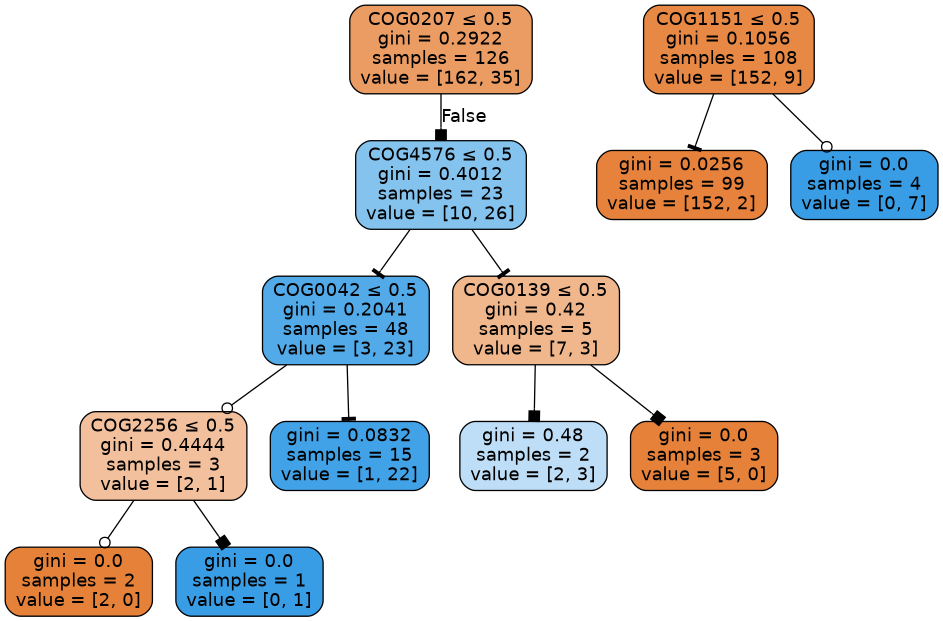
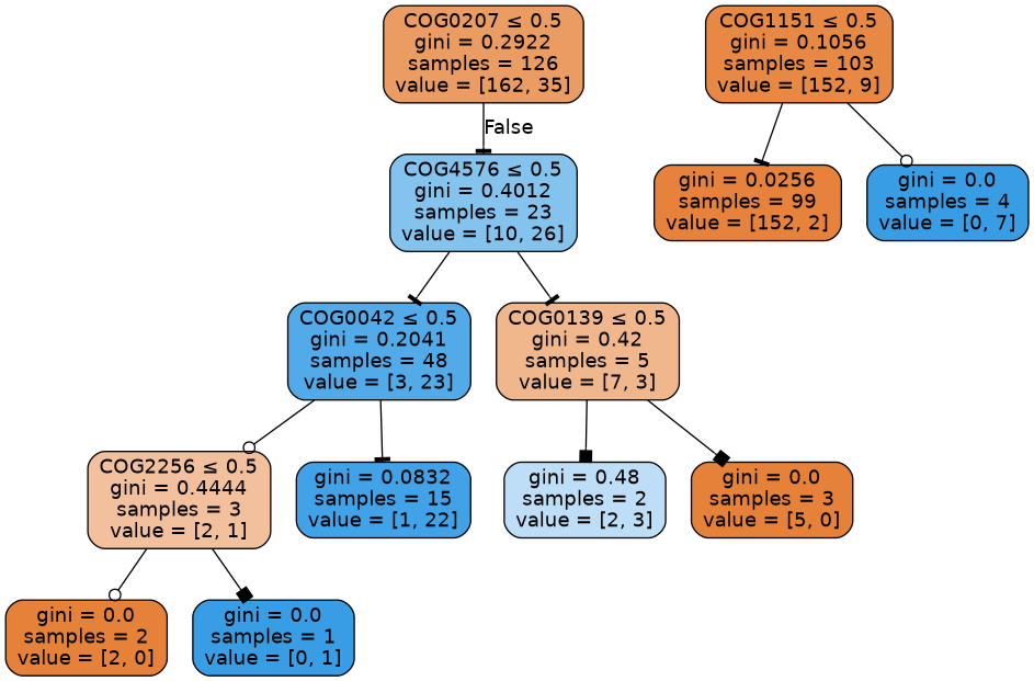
  digraph {
    node [color=black fillcolor="#399de5ff" fontname=helvetica shape=box style="filled, rounded"]
    edge [arrowhead=box fontname=helvetica]
    n1 [fillcolor="#e58139c8" label=<COG0207 &le; 0.5<br/>gini = 0.2922<br/>samples = 126<br/>value = [162, 35]>]
    n2 [fillcolor="#399de59d" label=<COG4576 &le; 0.5<br/>gini = 0.4012<br/>samples = 23<br/>value = [10, 26]>]
-   n3 [fillcolor="#e58139f0" label=<COG1151 &le; 0.5<br/>gini = 0.1056<br/>samples = 108<br/>value = [152, 9]>]
+   n3 [fillcolor="#e58139f0" label=<COG1151 &le; 0.5<br/>gini = 0.1056<br/>samples = 103<br/>value = [152, 9]>]
    n4 [fillcolor="#e58139fc" label=<gini = 0.0256<br/>samples = 99<br/>value = [152, 2]>]
    n5 [label=<gini = 0.0<br/>samples = 4<br/>value = [0, 7]>]
    n6 [fillcolor="#399de5de" label=<COG0042 &le; 0.5<br/>gini = 0.2041<br/>samples = 48<br/>value = [3, 23]>]
    n7 [fillcolor="#e5813992" label=<COG0139 &le; 0.5<br/>gini = 0.42<br/>samples = 5<br/>value = [7, 3]>]
    n8 [fillcolor="#e581397f" label=<COG2256 &le; 0.5<br/>gini = 0.4444<br/>samples = 3<br/>value = [2, 1]>]
    n9 [fillcolor="#399de5f3" label=<gini = 0.0832<br/>samples = 15<br/>value = [1, 22]>]
    n10 [fillcolor="#399de555" label=<gini = 0.48<br/>samples = 2<br/>value = [2, 3]>]
    n11 [fillcolor="#e58139ff" label=<gini = 0.0<br/>samples = 3<br/>value = [5, 0]>]
    n12 [fillcolor="#e58139ff" label=<gini = 0.0<br/>samples = 2<br/>value = [2, 0]>]
    n13 [label=<gini = 0.0<br/>samples = 1<br/>value = [0, 1]>]
-   n1 -> n2 [headlabel=False labelangle=-45 labeldistance=2.5]
+   n1 -> n2 [arrowhead=tee headlabel=False labelangle=-45 labeldistance=2.5]
    n2 -> n6 [arrowhead=tee]
    n2 -> n7 [arrowhead=tee]
    n3 -> n4 [arrowhead=tee]
    n3 -> n5 [arrowhead=odot]
    n6 -> n8 [arrowhead=odot]
    n6 -> n9 [arrowhead=tee]
    n7 -> n10
    n7 -> n11
    n8 -> n12 [arrowhead=odot]
    n8 -> n13
  }
